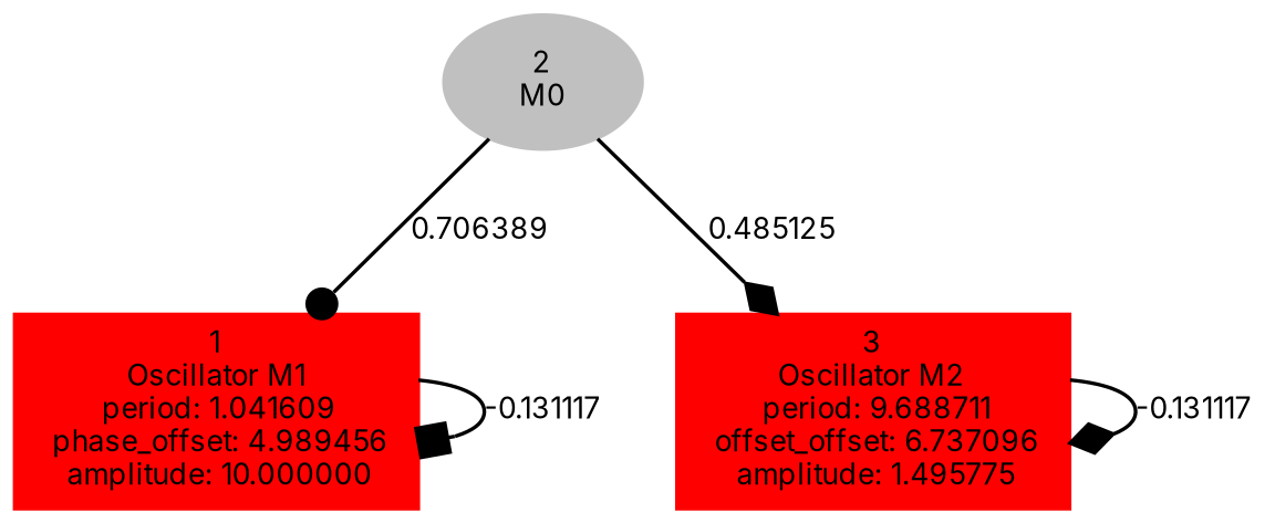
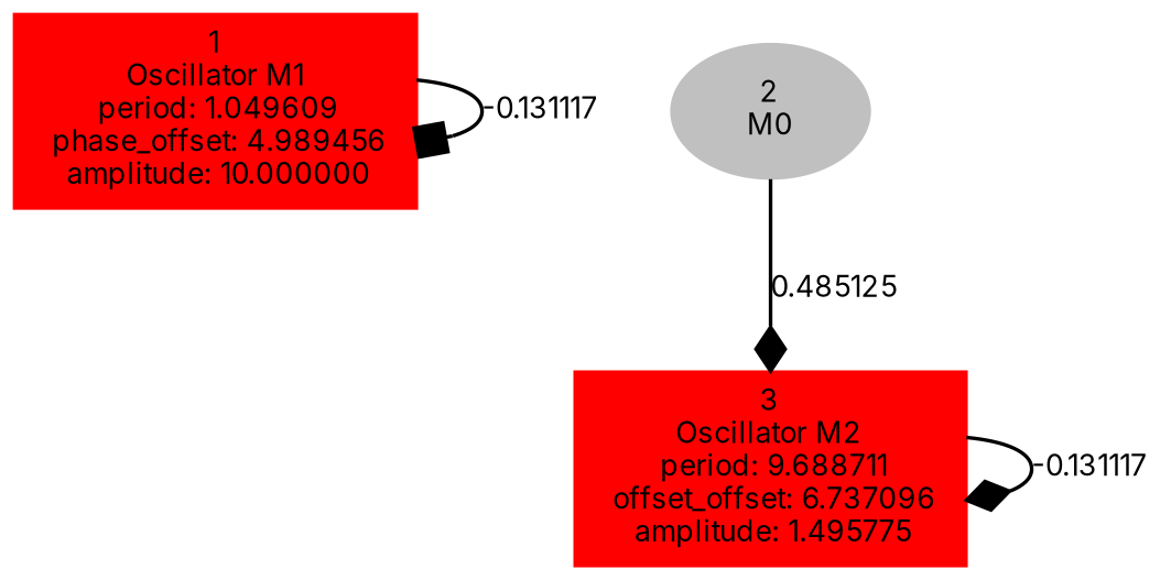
  digraph {
    fontname=Inter
    forcelabels=true
    node [color=red fontname=Inter fontsize=8 shape=box style=filled]
    edge [arrowhead=diamond fontname=Inter fontsize=8]
-   n1 [label=<1<BR />Oscillator M1<BR /> period: 1.041609<BR /> phase_offset: 4.989456<BR /> amplitude: 10.000000>]
+   n1 [label=<1<BR />Oscillator M1<BR /> period: 1.049609<BR /> phase_offset: 4.989456<BR /> amplitude: 10.000000>]
    n2 [color=grey label=<2<BR/>M0> shape=""]
    n3 [label=<3<BR />Oscillator M2<BR /> period: 9.688711<BR /> offset_offset: 6.737096<BR /> amplitude: 1.495775>]
    n1 -> n1 [arrowhead=box label="-0.131117 "]
-   n2 -> n1 [arrowhead=dot label="0.706389 "]
    n2 -> n3 [label="0.485125 "]
    n3 -> n3 [label="-0.131117 "]
  }
